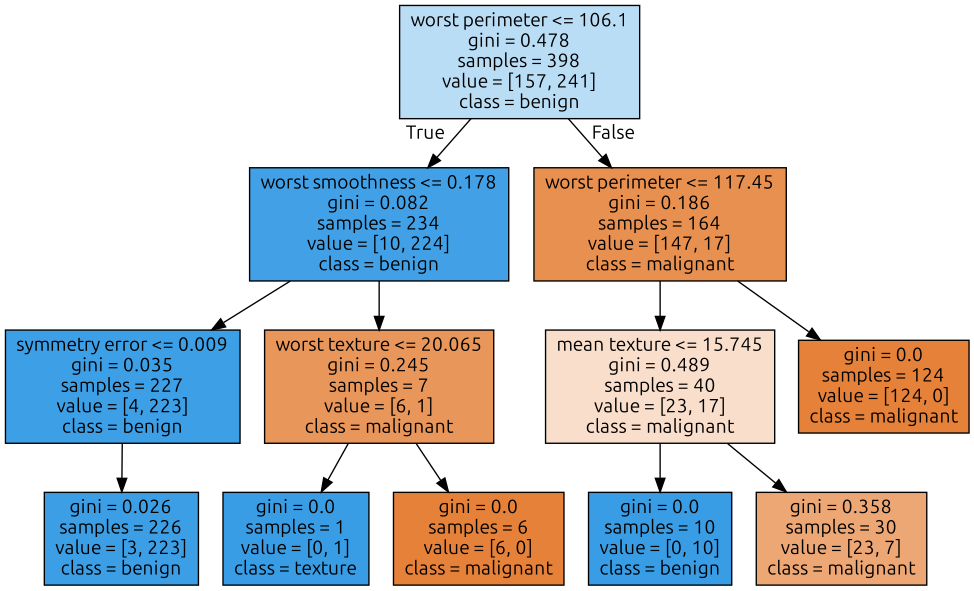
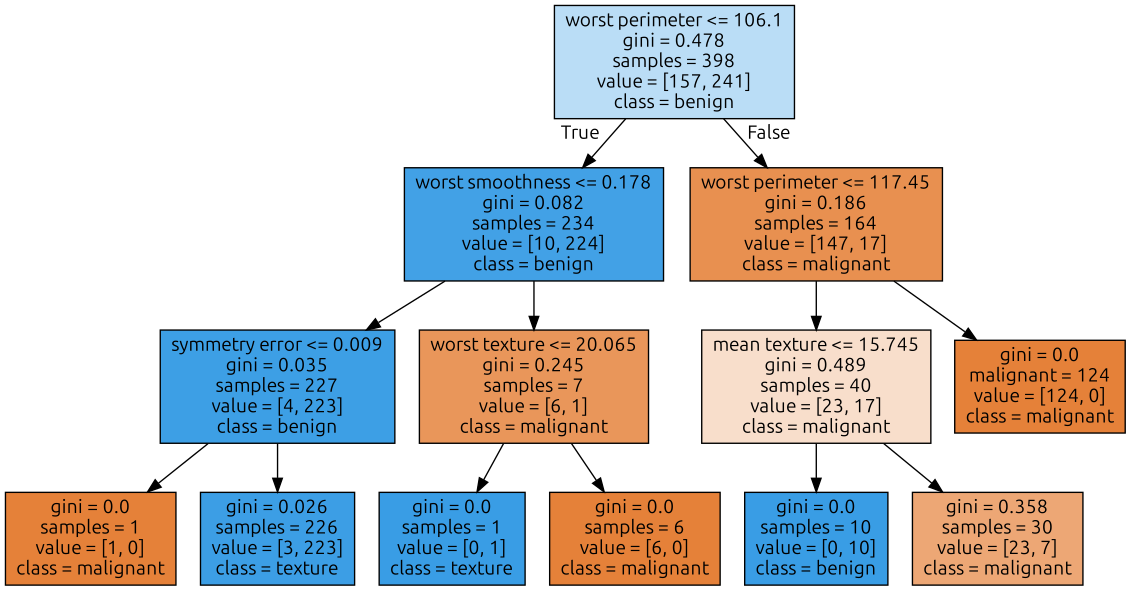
  digraph {
    fontname=Ubuntu
    node [color=black fillcolor="#e58139" fontname=Ubuntu shape=box style=filled]
    edge [fontname=Ubuntu]
    n1 [fillcolor="#baddf6" label="worst perimeter <= 106.1\ngini = 0.478\nsamples = 398\nvalue = [157, 241]\nclass = benign"]
    n2 [fillcolor="#42a1e6" label="worst smoothness <= 0.178\ngini = 0.082\nsamples = 234\nvalue = [10, 224]\nclass = benign"]
    n3 [fillcolor="#e89050" label="worst perimeter <= 117.45\ngini = 0.186\nsamples = 164\nvalue = [147, 17]\nclass = malignant"]
    n4 [fillcolor="#3d9fe5" label="symmetry error <= 0.009\ngini = 0.035\nsamples = 227\nvalue = [4, 223]\nclass = benign"]
    n5 [fillcolor="#e9965a" label="worst texture <= 20.065\ngini = 0.245\nsamples = 7\nvalue = [6, 1]\nclass = malignant"]
    n6 [fillcolor="#f8decb" label="mean texture <= 15.745\ngini = 0.489\nsamples = 40\nvalue = [23, 17]\nclass = malignant"]
-   n7 [label="gini = 0.0\nsamples = 124\nvalue = [124, 0]\nclass = malignant"]
-   n9 [fillcolor="#3c9ee5" label="gini = 0.026\nsamples = 226\nvalue = [3, 223]\nclass = benign"]
+   n7 [label="gini = 0.0\nmalignant = 124\nvalue = [124, 0]\nclass = malignant"]
+   n8 [label="gini = 0.0\nsamples = 1\nvalue = [1, 0]\nclass = malignant"]
+   n9 [fillcolor="#3c9ee5" label="gini = 0.026\nsamples = 226\nvalue = [3, 223]\nclass = texture"]
    n10 [fillcolor="#399de5" label="gini = 0.0\nsamples = 1\nvalue = [0, 1]\nclass = texture"]
    n11 [label="gini = 0.0\nsamples = 6\nvalue = [6, 0]\nclass = malignant"]
    n12 [fillcolor="#399de5" label="gini = 0.0\nsamples = 10\nvalue = [0, 10]\nclass = benign"]
    n13 [fillcolor="#eda775" label="gini = 0.358\nsamples = 30\nvalue = [23, 7]\nclass = malignant"]
    n1 -> n2 [headlabel=True labelangle=45 labeldistance=2.5]
    n1 -> n3 [headlabel=False labelangle=-45 labeldistance=2.5]
    n2 -> n4
    n2 -> n5
    n3 -> n6
    n3 -> n7
+   n4 -> n8
    n4 -> n9
    n5 -> n10
    n5 -> n11
    n6 -> n12
    n6 -> n13
  }
